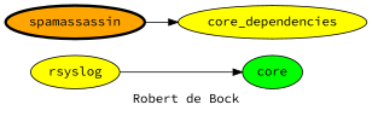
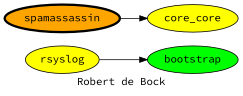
  digraph {
    fontname="Source Code Pro"
    label="Robert de Bock"
    rankdir=LR
    node [fillcolor=yellow fontname="Source Code Pro" style=filled]
    edge [fontname="Source Code Pro"]
-   bootstrap [fillcolor=green label=core]
+   bootstrap [fillcolor=green]
    rsyslog
    spamassassin [fillcolor=orange penwidth=3]
-   core_dependencies
+   core_dependencies [label=core_core]
    rsyslog -> bootstrap
    spamassassin -> core_dependencies
  }
